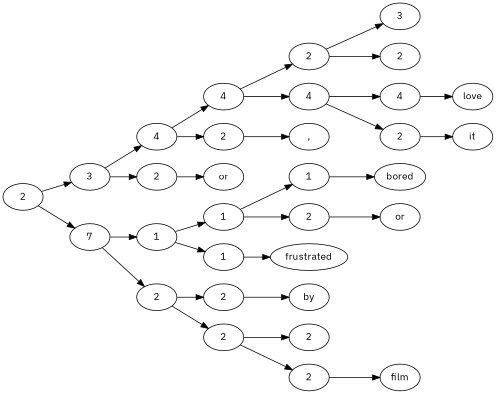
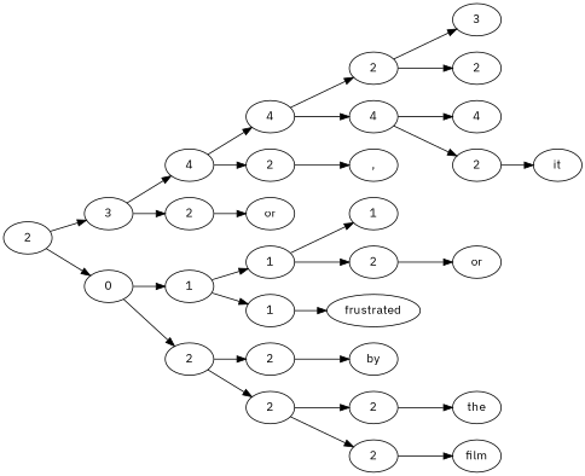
  digraph {
    fontname="IBM Plex Sans"
    rankdir=LR
    node [fontname="IBM Plex Sans"]
    edge [fontname="IBM Plex Sans"]
    n1 [label=2]
    n2 [label=3]
-   n3 [label=7]
+   n3 [label=0]
    n4 [label=4]
    n5 [label=2]
    n6 [label=1]
    n7 [label=2]
    n8 [label=4]
    n9 [label=2]
    n10 [label=or]
    n11 [label=1]
    n12 [label=1]
    n13 [label=2]
    n14 [label=2]
    n15 [label=2]
    n16 [label=4]
    n17 [label=","]
    n18 [label=1]
    n19 [label=2]
    n20 [label=frustrated]
    n21 [label=by]
    n22 [label=2]
    n23 [label=2]
    n24 [label=3]
    n25 [label=2]
    n26 [label=4]
    n27 [label=2]
-   n28 [label=bored]
    n29 [label=or]
+   n30 [label=the]
    n31 [label=film]
-   n32 [label=love]
    n33 [label=it]
    n1 -> n2
    n1 -> n3
    n2 -> n4
    n2 -> n5
    n3 -> n6
    n3 -> n7
    n4 -> n8
    n4 -> n9
    n5 -> n10
    n6 -> n11
    n6 -> n12
    n7 -> n13
    n7 -> n14
    n8 -> n15
    n8 -> n16
    n9 -> n17
    n11 -> n18
    n11 -> n19
    n12 -> n20
    n13 -> n21
    n14 -> n22
    n14 -> n23
    n15 -> n24
    n15 -> n25
    n16 -> n26
    n16 -> n27
-   n18 -> n28
    n19 -> n29
+   n22 -> n30
    n23 -> n31
-   n26 -> n32
    n27 -> n33
  }
